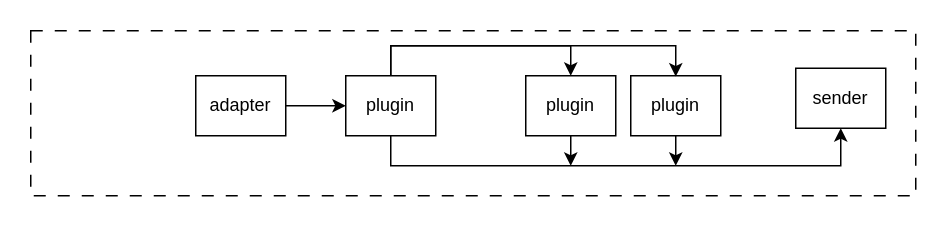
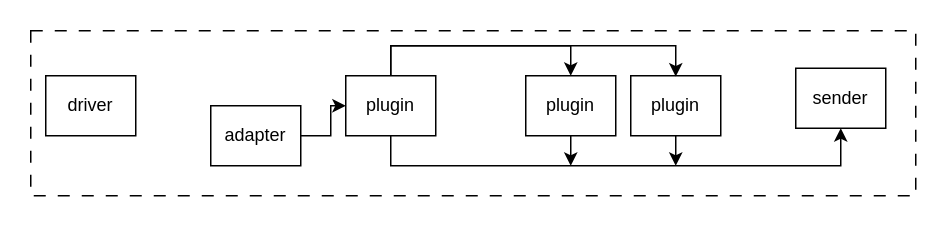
  <mxCell id="0" />
  <mxCell id="1" parent="0" />
+ <mxCell id="2" value="driver" style="rounded=0;whiteSpace=wrap;html=1;" vertex="1" parent="1"><mxGeometry x="30" y="50" width="60" height="40" as="geometry" /></mxCell>
  <mxCell id="3" value="" style="edgeStyle=orthogonalEdgeStyle;rounded=0;orthogonalLoop=1;jettySize=auto;html=1;" edge="1" parent="1" source="4" target="6"><mxGeometry relative="1" as="geometry" /></mxCell>
- <mxCell id="4" value="adapter" style="rounded=0;whiteSpace=wrap;html=1;" vertex="1" parent="1"><mxGeometry x="130" y="50" width="60" height="40" as="geometry" /></mxCell>
+ <mxCell id="4" value="adapter" style="rounded=0;whiteSpace=wrap;html=1;" vertex="1" parent="1"><mxGeometry x="140" y="70" width="60" height="40" as="geometry" /></mxCell>
  <mxCell id="5" value="sender" style="rounded=0;whiteSpace=wrap;html=1;" vertex="1" parent="1"><mxGeometry x="530" y="45" width="60" height="40" as="geometry" /></mxCell>
  <mxCell id="6" value="plugin" style="rounded=0;whiteSpace=wrap;html=1;" vertex="1" parent="1"><mxGeometry x="230" y="50" width="60" height="40" as="geometry" /></mxCell>
  <mxCell id="7" style="edgeStyle=orthogonalEdgeStyle;rounded=0;orthogonalLoop=1;jettySize=auto;html=1;exitX=0.5;exitY=1;exitDx=0;exitDy=0;" edge="1" parent="1" source="8"><mxGeometry relative="1" as="geometry"><mxPoint x="380" y="110" as="targetPoint" /></mxGeometry></mxCell>
  <mxCell id="8" value="plugin" style="rounded=0;whiteSpace=wrap;html=1;" vertex="1" parent="1"><mxGeometry x="350" y="50" width="60" height="40" as="geometry" /></mxCell>
  <mxCell id="9" value="plugin" style="rounded=0;whiteSpace=wrap;html=1;" vertex="1" parent="1"><mxGeometry x="420" y="50" width="60" height="40" as="geometry" /></mxCell>
  <mxCell id="10" style="edgeStyle=orthogonalEdgeStyle;rounded=0;orthogonalLoop=1;jettySize=auto;html=1;exitX=0.5;exitY=0;exitDx=0;exitDy=0;entryX=0.5;entryY=0;entryDx=0;entryDy=0;" edge="1" parent="1" source="6" target="8"><mxGeometry relative="1" as="geometry" /></mxCell>
  <mxCell id="11" style="edgeStyle=orthogonalEdgeStyle;rounded=0;orthogonalLoop=1;jettySize=auto;html=1;entryX=0.5;entryY=0.013;entryDx=0;entryDy=0;entryPerimeter=0;" edge="1" parent="1" target="9"><mxGeometry relative="1" as="geometry"><mxPoint x="260" y="50" as="sourcePoint" /><mxPoint x="410" y="60" as="targetPoint" /><Array as="points"><mxPoint x="260" y="30" /><mxPoint x="450" y="30" /></Array></mxGeometry></mxCell>
  <mxCell id="12" style="edgeStyle=orthogonalEdgeStyle;rounded=0;orthogonalLoop=1;jettySize=auto;html=1;exitX=0.5;exitY=1;exitDx=0;exitDy=0;entryX=0.5;entryY=1;entryDx=0;entryDy=0;entryPerimeter=0;" edge="1" parent="1" source="6" target="5"><mxGeometry relative="1" as="geometry" /></mxCell>
  <mxCell id="13" style="edgeStyle=orthogonalEdgeStyle;rounded=0;orthogonalLoop=1;jettySize=auto;html=1;exitX=0.5;exitY=1;exitDx=0;exitDy=0;" edge="1" parent="1" source="9"><mxGeometry relative="1" as="geometry"><mxPoint x="450" y="110" as="targetPoint" /></mxGeometry></mxCell>
  <mxCell id="14" value="" style="rounded=0;whiteSpace=wrap;html=1;fillColor=none;dashed=1;dashPattern=8 8;" vertex="1" parent="1"><mxGeometry x="20" y="20" width="590" height="110" as="geometry" /></mxCell>
